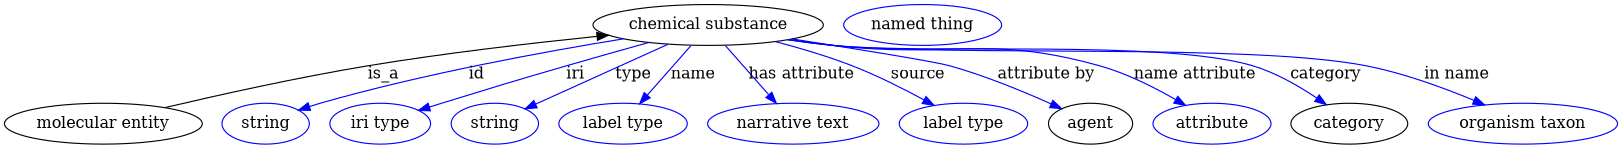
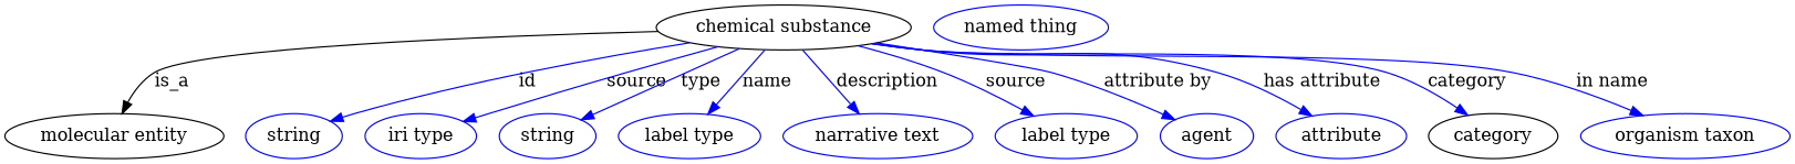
  digraph {
    node [color=blue]
    edge [color=blue style=solid]
    n1 [height=0.5 label="chemical substance" width=2.2026 color=""]
    "molecular entity" [height=0.5 width=1.9137 color=""]
    n3 [height=0.5 label=string width=0.84854]
    n4 [height=0.5 label="iri type" width=1.011]
    n5 [height=0.5 label=string width=0.84854]
    n6 [height=0.5 label="label type" width=1.2638]
    n7 [height=0.5 label="narrative text" width=1.6068]
    n8 [height=0.5 label="label type" width=1.2638]
-   n9 [color=black height=0.5 label=agent width=0.83048]
+   n9 [height=0.5 label=agent width=0.83048]
    n10 [height=0.5 label=attribute width=1.1193]
    category [height=0.5 width=1.1374 color=""]
    n12 [height=0.5 label="organism taxon" width=1.8234]
    n13 [height=0.5 label="named thing" width=1.5346]
-   "molecular entity" -> n1 [label=is_a color="" style=""]
+   n1 -> "molecular entity" [label=is_a color="" style=""]
    n1 -> n3 [label=id]
-   n1 -> n4 [label=iri]
+   n1 -> n4 [label=source]
    n1 -> n5 [label=type]
    n1 -> n6 [label=name]
-   n1 -> n7 [label="has attribute"]
+   n1 -> n7 [label=description]
    n1 -> n8 [label=source]
    n1 -> n9 [label="attribute by"]
-   n1 -> n10 [label="name attribute"]
+   n1 -> n10 [label="has attribute"]
    n1 -> category [label=category]
    n1 -> n12 [label="in name"]
  }
